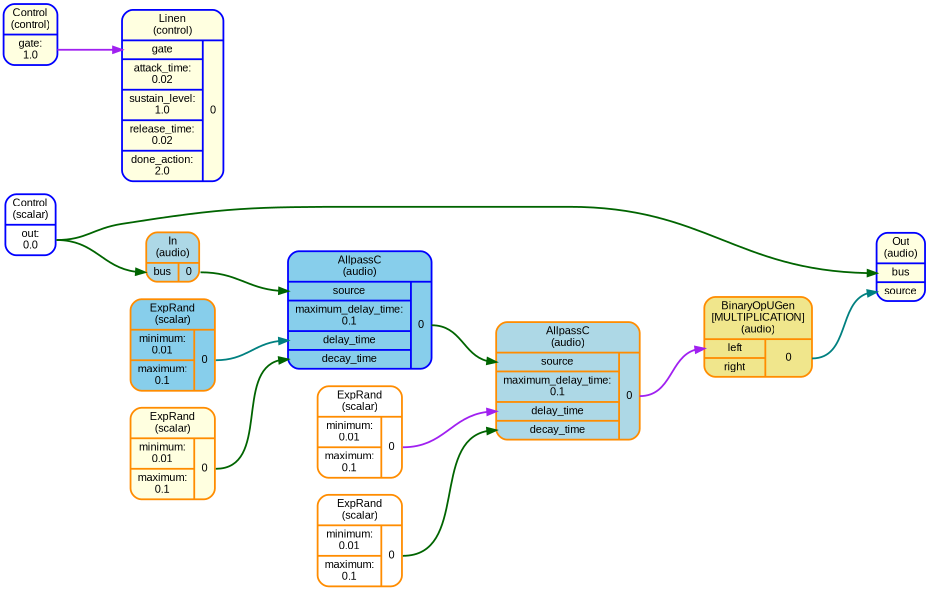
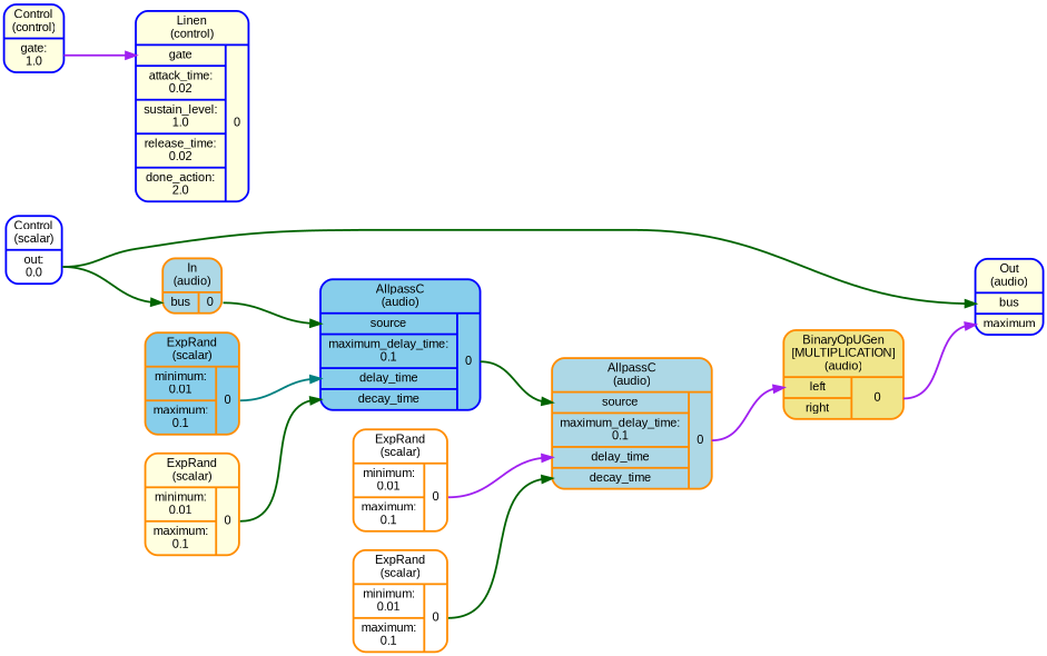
  digraph {
    color=lightslategrey
    fontname=Arial
    penwidth=2
    rankdir=LR
    ranksep=1
    splines=spline
    style="dotted, rounded"
    node [color=darkorange fillcolor=lightyellow fontname=Arial fontsize=12 penwidth=2 shape=Mrecord style="filled, rounded"]
    edge [color=darkgreen headport="f_1_0_0:w" penwidth=2 style=bold tailport="f_1_1_0:e"]
    n1 [color=blue fillcolor=white label="<f_0> Control\n(scalar) | { { <f_1_0_0> out:\n0.0 } }"]
    n2 [fillcolor=lightblue label="<f_0> In\n(audio) | { { <f_1_0_0> bus } | { <f_1_1_0> 0 } }"]
-   n3 [color=blue label="<f_0> Out\n(audio) | { { <f_1_0_0> bus | <f_1_0_1> source } }"]
+   n3 [color=blue label="<f_0> Out\n(audio) | { { <f_1_0_0> bus | <f_1_0_1> maximum } }"]
    n4 [color=blue fillcolor=skyblue label="<f_0> AllpassC\n(audio) | { { <f_1_0_0> source | <f_1_0_1> maximum_delay_time:\n0.1 | <f_1_0_2> delay_time | <f_1_0_3> decay_time } | { <f_1_1_0> 0 } }"]
    n5 [fillcolor=lightblue label="<f_0> AllpassC\n(audio) | { { <f_1_0_0> source | <f_1_0_1> maximum_delay_time:\n0.1 | <f_1_0_2> delay_time | <f_1_0_3> decay_time } | { <f_1_1_0> 0 } }"]
    n6 [fillcolor=khaki label="<f_0> BinaryOpUGen\n[MULTIPLICATION]\n(audio) | { { <f_1_0_0> left | <f_1_0_1> right } | { <f_1_1_0> 0 } }"]
    n7 [color=blue label="<f_0> Control\n(control) | { { <f_1_0_0> gate:\n1.0 } }"]
    n8 [color=blue label="<f_0> Linen\n(control) | { { <f_1_0_0> gate | <f_1_0_1> attack_time:\n0.02 | <f_1_0_2> sustain_level:\n1.0 | <f_1_0_3> release_time:\n0.02 | <f_1_0_4> done_action:\n2.0 } | { <f_1_1_0> 0 } }"]
    n9 [label="<f_0> ExpRand\n(scalar) | { { <f_1_0_0> minimum:\n0.01 | <f_1_0_1> maximum:\n0.1 } | { <f_1_1_0> 0 } }"]
    n10 [fillcolor=skyblue label="<f_0> ExpRand\n(scalar) | { { <f_1_0_0> minimum:\n0.01 | <f_1_0_1> maximum:\n0.1 } | { <f_1_1_0> 0 } }"]
    n11 [fillcolor=white label="<f_0> ExpRand\n(scalar) | { { <f_1_0_0> minimum:\n0.01 | <f_1_0_1> maximum:\n0.1 } | { <f_1_1_0> 0 } }"]
    n12 [fillcolor=white label="<f_0> ExpRand\n(scalar) | { { <f_1_0_0> minimum:\n0.01 | <f_1_0_1> maximum:\n0.1 } | { <f_1_1_0> 0 } }"]
    n1 -> n2 [style=solid tailport="f_1_0_0:e"]
    n1 -> n3 [tailport="f_1_0_0:e"]
    n2 -> n4
    n4 -> n5 [style=solid]
    n5 -> n6 [color=purple]
-   n6 -> n3 [color=teal headport="f_1_0_1:w" style=solid]
+   n6 -> n3 [color=purple headport="f_1_0_1:w" style=solid]
    n7 -> n8 [color=purple tailport="f_1_0_0:e"]
    n9 -> n4 [headport="f_1_0_3:w"]
    n10 -> n4 [color=teal headport="f_1_0_2:w" style=solid]
    n11 -> n5 [headport="f_1_0_3:w" style=solid]
    n12 -> n5 [color=purple headport="f_1_0_2:w"]
  }
